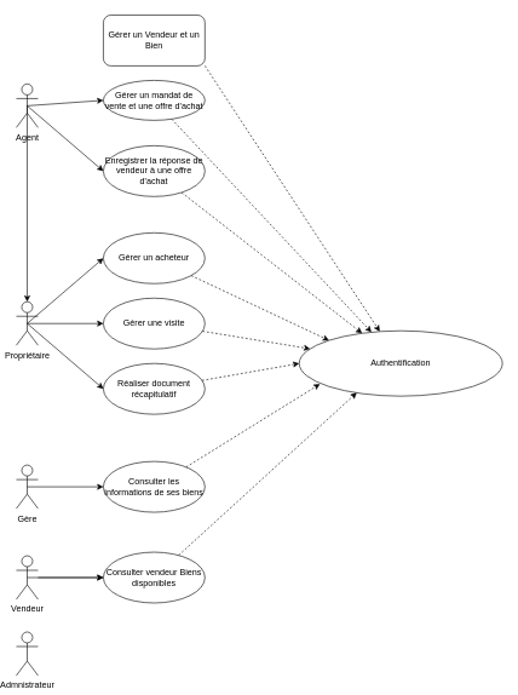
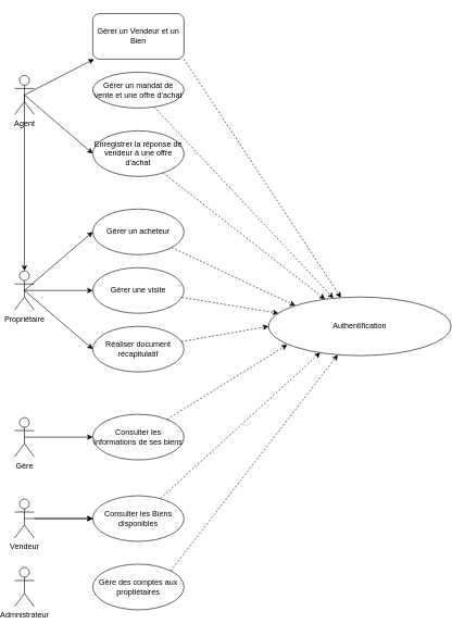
  <mxCell id="0" />
  <mxCell id="1" parent="0" />
  <mxCell id="2" style="edgeStyle=none;html=1;exitX=0.5;exitY=0.5;exitDx=0;exitDy=0;exitPerimeter=0;entryX=0;entryY=0.5;entryDx=0;entryDy=0;strokeWidth=1;" parent="1" source="5" target="25" edge="1"><mxGeometry relative="1" as="geometry" /></mxCell>
  <mxCell id="3" style="edgeStyle=none;html=1;exitX=0.5;exitY=0.5;exitDx=0;exitDy=0;exitPerimeter=0;entryX=0;entryY=0.5;entryDx=0;entryDy=0;strokeWidth=1;" parent="1" source="5" target="23" edge="1"><mxGeometry relative="1" as="geometry" /></mxCell>
  <mxCell id="4" style="edgeStyle=none;html=1;exitX=0.5;exitY=0.5;exitDx=0;exitDy=0;exitPerimeter=0;entryX=0;entryY=0.5;entryDx=0;entryDy=0;strokeWidth=1;" parent="1" source="5" target="21" edge="1"><mxGeometry relative="1" as="geometry" /></mxCell>
  <mxCell id="5" value="Propriétaire" style="shape=umlActor;verticalLabelPosition=bottom;verticalAlign=top;html=1;" parent="1" vertex="1"><mxGeometry x="20" y="415" width="30" height="60" as="geometry" /></mxCell>
  <mxCell id="6" style="edgeStyle=none;html=1;exitX=0.5;exitY=0.5;exitDx=0;exitDy=0;exitPerimeter=0;entryX=0;entryY=0.5;entryDx=0;entryDy=0;strokeWidth=1;" parent="1" target="31" edge="1"><mxGeometry relative="1" as="geometry"><mxPoint x="35" y="795" as="sourcePoint" /></mxGeometry></mxCell>
  <mxCell id="7" style="edgeStyle=none;html=1;exitX=0.5;exitY=0.5;exitDx=0;exitDy=0;exitPerimeter=0;strokeWidth=1;entryX=0;entryY=0.5;entryDx=0;entryDy=0;" parent="1" source="10" target="18" edge="1"><mxGeometry relative="1" as="geometry" /></mxCell>
- <mxCell id="8" style="edgeStyle=none;html=1;exitX=0.5;exitY=0.5;exitDx=0;exitDy=0;exitPerimeter=0;entryX=0;entryY=0.5;entryDx=0;entryDy=0;strokeWidth=1;" parent="1" source="10" target="16" edge="1"><mxGeometry relative="1" as="geometry" /></mxCell>
+ <mxCell id="8" style="edgeStyle=none;html=1;exitX=0.5;exitY=0.5;exitDx=0;exitDy=0;exitPerimeter=0;strokeWidth=1;" parent="1" source="10" target="14" edge="1"><mxGeometry relative="1" as="geometry" /></mxCell>
  <mxCell id="9" style="edgeStyle=none;html=1;exitX=0.5;exitY=0.5;exitDx=0;exitDy=0;exitPerimeter=0;strokeWidth=1;" parent="1" source="10" target="5" edge="1"><mxGeometry relative="1" as="geometry" /></mxCell>
  <mxCell id="10" value="Agent" style="shape=umlActor;verticalLabelPosition=bottom;verticalAlign=top;html=1;" parent="1" vertex="1"><mxGeometry x="20" y="115" width="30" height="60" as="geometry" /></mxCell>
  <mxCell id="11" style="edgeStyle=none;html=1;exitX=0.5;exitY=0.5;exitDx=0;exitDy=0;exitPerimeter=0;strokeWidth=1;" parent="1" source="12" target="27" edge="1"><mxGeometry relative="1" as="geometry" /></mxCell>
  <mxCell id="12" value="Gère" style="shape=umlActor;verticalLabelPosition=bottom;verticalAlign=top;html=1;" parent="1" vertex="1"><mxGeometry x="20" y="640" width="30" height="60" as="geometry" /></mxCell>
  <mxCell id="13" style="edgeStyle=none;html=1;dashed=1;exitX=1;exitY=1;exitDx=0;exitDy=0;" edge="1" parent="1" source="14" target="19"><mxGeometry relative="1" as="geometry" /></mxCell>
  <mxCell id="14" value="Gérer un Vendeur et un Bien" style="whiteSpace=wrap;html=1;rounded=1;" parent="1" vertex="1"><mxGeometry x="140" y="20" width="140" height="70" as="geometry" /></mxCell>
  <mxCell id="15" style="edgeStyle=none;html=1;dashed=1;" edge="1" parent="1" source="16" target="19"><mxGeometry relative="1" as="geometry" /></mxCell>
  <mxCell id="16" value="Gérer un mandat de vente et une offre d'achat" style="ellipse;whiteSpace=wrap;html=1;" parent="1" vertex="1"><mxGeometry x="140" y="110" width="140" height="55" as="geometry" /></mxCell>
  <mxCell id="17" style="edgeStyle=none;html=1;dashed=1;" edge="1" parent="1" source="18" target="19"><mxGeometry relative="1" as="geometry" /></mxCell>
  <mxCell id="18" value="Enregistrer la réponse de vendeur à une offre d'achat" style="ellipse;whiteSpace=wrap;html=1;" parent="1" vertex="1"><mxGeometry x="140" y="200" width="140" height="70" as="geometry" /></mxCell>
  <mxCell id="19" value="Authentification" style="ellipse;whiteSpace=wrap;html=1;" parent="1" vertex="1"><mxGeometry x="410" y="455" width="280" height="90" as="geometry" /></mxCell>
  <mxCell id="20" style="edgeStyle=none;html=1;entryX=0;entryY=0;entryDx=0;entryDy=0;dashed=1;" edge="1" parent="1" source="21" target="19"><mxGeometry relative="1" as="geometry" /></mxCell>
  <mxCell id="21" value="Gérer un acheteur" style="ellipse;whiteSpace=wrap;html=1;" parent="1" vertex="1"><mxGeometry x="140" y="320" width="140" height="70" as="geometry" /></mxCell>
  <mxCell id="22" style="edgeStyle=none;html=1;dashed=1;" edge="1" parent="1" source="23" target="19"><mxGeometry relative="1" as="geometry" /></mxCell>
  <mxCell id="23" value="Gérer une visite" style="ellipse;whiteSpace=wrap;html=1;" parent="1" vertex="1"><mxGeometry x="140" y="410" width="140" height="70" as="geometry" /></mxCell>
  <mxCell id="24" style="edgeStyle=none;html=1;entryX=0;entryY=0.5;entryDx=0;entryDy=0;dashed=1;" edge="1" parent="1" source="25" target="19"><mxGeometry relative="1" as="geometry" /></mxCell>
  <mxCell id="25" value="Réaliser document récapitulatif" style="ellipse;whiteSpace=wrap;html=1;" parent="1" vertex="1"><mxGeometry x="140" y="500" width="140" height="70" as="geometry" /></mxCell>
  <mxCell id="26" style="edgeStyle=none;html=1;entryX=0.102;entryY=0.815;entryDx=0;entryDy=0;entryPerimeter=0;dashed=1;" edge="1" parent="1" source="27" target="19"><mxGeometry relative="1" as="geometry" /></mxCell>
  <mxCell id="27" value="Consulter les informations de ses biens" style="ellipse;whiteSpace=wrap;html=1;" parent="1" vertex="1"><mxGeometry x="140" y="635" width="140" height="70" as="geometry" /></mxCell>
+ <mxCell id="28" style="edgeStyle=none;html=1;dashed=1;exitX=1;exitY=0;exitDx=0;exitDy=0;" edge="1" parent="1" source="29" target="19"><mxGeometry relative="1" as="geometry" /></mxCell>
+ <mxCell id="29" value="Gère des comptes aux proptiétaires" style="ellipse;whiteSpace=wrap;html=1;" parent="1" vertex="1"><mxGeometry x="140" y="865" width="140" height="70" as="geometry" /></mxCell>
  <mxCell id="30" style="edgeStyle=none;html=1;entryX=0.283;entryY=0.948;entryDx=0;entryDy=0;entryPerimeter=0;dashed=1;" edge="1" parent="1" source="31" target="19"><mxGeometry relative="1" as="geometry" /></mxCell>
- <mxCell id="31" value="Consulter vendeur Biens disponibles" style="ellipse;whiteSpace=wrap;html=1;" parent="1" vertex="1"><mxGeometry x="140" y="760" width="140" height="70" as="geometry" /></mxCell>
+ <mxCell id="31" value="Consulter les Biens disponibles" style="ellipse;whiteSpace=wrap;html=1;" parent="1" vertex="1"><mxGeometry x="140" y="760" width="140" height="70" as="geometry" /></mxCell>
  <mxCell id="32" value="Admnistrateur" style="shape=umlActor;verticalLabelPosition=bottom;verticalAlign=top;html=1;" parent="1" vertex="1"><mxGeometry x="20" y="870" width="30" height="60" as="geometry" /></mxCell>
  <mxCell id="33" value="" style="edgeStyle=none;html=1;" edge="1" parent="1" source="34" target="31"><mxGeometry relative="1" as="geometry" /></mxCell>
  <mxCell id="34" value="Vendeur" style="shape=umlActor;verticalLabelPosition=bottom;verticalAlign=top;html=1;" vertex="1" parent="1"><mxGeometry x="20" y="765" width="30" height="60" as="geometry" /></mxCell>
